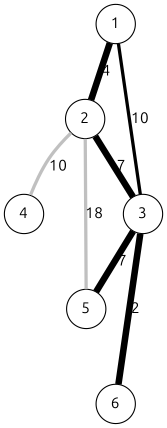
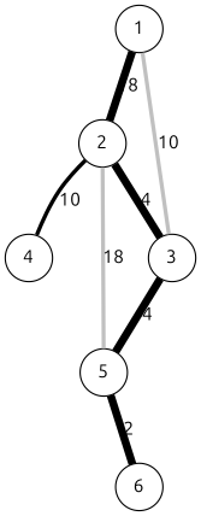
  graph {
    fontname=Ubuntu
    rankdir=TB
    node [fontname=Ubuntu shape=circle]
    edge [color=black fontname=Ubuntu style="setlinewidth(6)"]
    1
    2
    3
    4
    5
    6
-   1 -- 2 [label=4]
-   1 -- 3 [label=10 style="setlinewidth(3)"]
-   2 -- 3 [label=7]
-   2 -- 4 [color=grey label=10 style="setlinewidth(3)"]
+   1 -- 2 [label=18]
+   1 -- 3 [color=grey label=10 style="setlinewidth(3)"]
+   2 -- 3 [label=4]
+   2 -- 4 [label=10 style="setlinewidth(3)"]
    2 -- 5 [color=grey label=18 style="setlinewidth(3)"]
-   3 -- 5 [label=7]
-   3 -- 6 [label=2]
+   3 -- 5 [label=4]
+   5 -- 6 [label=2]
  }
